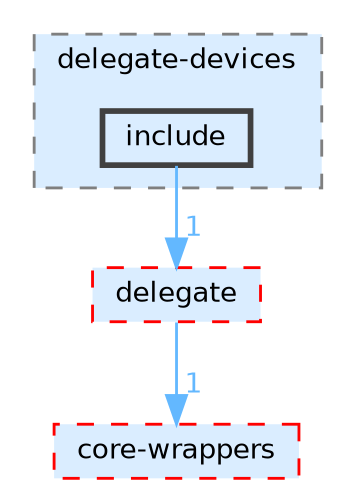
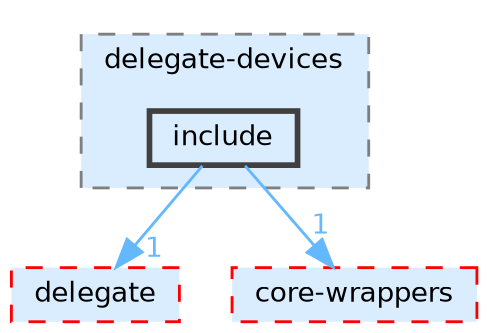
  digraph {
    compound=true
    node [color=red fillcolor="#daedff" fontname=Helvetica fontsize=10 shape=box style="filled,dashed"]
    edge [color=steelblue1 fontcolor=steelblue1 fontname=Helvetica fontsize=10 headlabel=1 labeldistance=1.5 labelfontname=Helvetica labelfontsize=10]
    n1 [color=grey25 height=0.2 label=include style="filled,bold" width=0.4]
    n2 [height=0.2 label=delegate width=0.4]
    n3 [height=0.2 label="core-wrappers" width=0.4]
    subgraph cluster_1 {
      bgcolor="#daedff"
      fontname=Helvetica
      fontsize=10
      label="delegate-devices"
      pencolor=grey50
      style="filled,dashed"
      n1
    }
    n1 -> n2
-   n2 -> n3
+   n1 -> n3
  }
